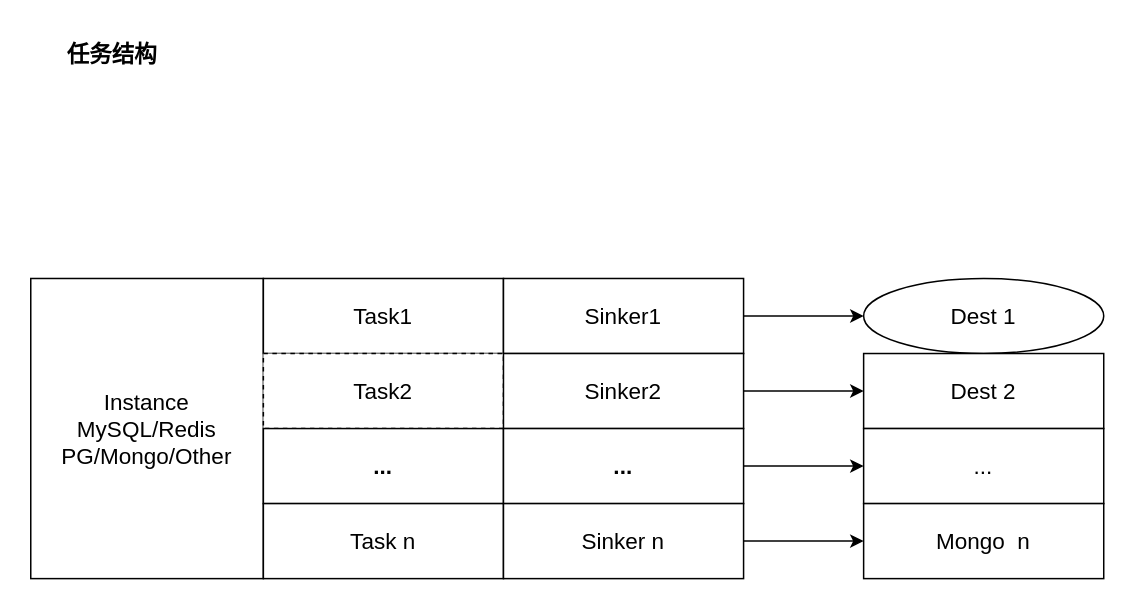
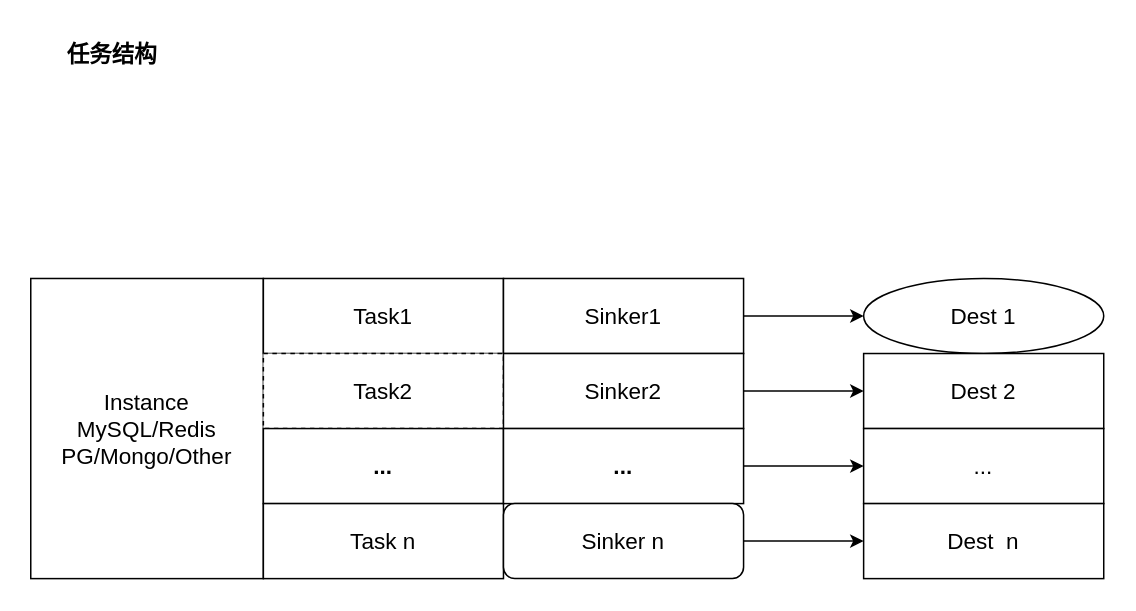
  <mxCell id="0" />
  <mxCell id="1" parent="0" />
  <mxCell id="2" value="Instance&lt;br&gt;MySQL/Redis&lt;br&gt;PG/Mongo/Other" style="rounded=0;whiteSpace=wrap;html=1;fontSize=15;" vertex="1" parent="1"><mxGeometry x="20" y="185" width="155" height="200" as="geometry" /></mxCell>
  <mxCell id="3" value="Task1" style="rounded=0;whiteSpace=wrap;html=1;fontSize=15;" vertex="1" parent="1"><mxGeometry x="175" y="185" width="160" height="50" as="geometry" /></mxCell>
  <mxCell id="4" value="Task2" style="rounded=0;whiteSpace=wrap;html=1;fontSize=15;dashed=1;" vertex="1" parent="1"><mxGeometry x="175" y="235" width="160" height="50" as="geometry" /></mxCell>
  <mxCell id="5" value="..." style="rounded=0;whiteSpace=wrap;html=1;fontStyle=1;fontSize=15;" vertex="1" parent="1"><mxGeometry x="175" y="285" width="160" height="50" as="geometry" /></mxCell>
  <mxCell id="6" value="Task n" style="rounded=0;whiteSpace=wrap;html=1;fontSize=15;" vertex="1" parent="1"><mxGeometry x="175" y="335" width="160" height="50" as="geometry" /></mxCell>
  <mxCell id="7" value="" style="edgeStyle=none;html=1;entryX=0;entryY=0.5;entryDx=0;entryDy=0;fontSize=15;" edge="1" parent="1" source="8" target="15"><mxGeometry relative="1" as="geometry" /></mxCell>
  <mxCell id="8" value="Sinker1" style="rounded=0;whiteSpace=wrap;html=1;fontSize=15;" vertex="1" parent="1"><mxGeometry x="335" y="185" width="160" height="50" as="geometry" /></mxCell>
  <mxCell id="9" value="" style="edgeStyle=none;html=1;entryX=0;entryY=0.5;entryDx=0;entryDy=0;fontSize=15;" edge="1" parent="1" source="10" target="16"><mxGeometry relative="1" as="geometry" /></mxCell>
  <mxCell id="10" value="Sinker2" style="rounded=0;whiteSpace=wrap;html=1;fontSize=15;" vertex="1" parent="1"><mxGeometry x="335" y="235" width="160" height="50" as="geometry" /></mxCell>
  <mxCell id="11" value="" style="edgeStyle=none;html=1;entryX=0;entryY=0.5;entryDx=0;entryDy=0;fontSize=15;" edge="1" parent="1" source="12" target="17"><mxGeometry relative="1" as="geometry" /></mxCell>
  <mxCell id="12" value="&lt;b style=&quot;font-size: 15px;&quot;&gt;...&lt;/b&gt;" style="rounded=0;whiteSpace=wrap;html=1;fontSize=15;" vertex="1" parent="1"><mxGeometry x="335" y="285" width="160" height="50" as="geometry" /></mxCell>
  <mxCell id="13" value="" style="edgeStyle=none;html=1;fontSize=15;" edge="1" parent="1" source="14" target="18"><mxGeometry relative="1" as="geometry" /></mxCell>
- <mxCell id="14" value="Sinker n" style="rounded=0;whiteSpace=wrap;html=1;fontSize=15;" vertex="1" parent="1"><mxGeometry x="335" y="335" width="160" height="50" as="geometry" /></mxCell>
+ <mxCell id="14" value="Sinker n" style="whiteSpace=wrap;html=1;fontSize=15;rounded=1;" vertex="1" parent="1"><mxGeometry x="335" y="335" width="160" height="50" as="geometry" /></mxCell>
  <mxCell id="15" value="Dest 1" style="ellipse;whiteSpace=wrap;html=1;fontSize=15;" vertex="1" parent="1"><mxGeometry x="575" y="185" width="160" height="50" as="geometry" /></mxCell>
  <mxCell id="16" value="Dest 2" style="rounded=0;whiteSpace=wrap;html=1;fontSize=15;" vertex="1" parent="1"><mxGeometry x="575" y="235" width="160" height="50" as="geometry" /></mxCell>
  <mxCell id="17" value="..." style="rounded=0;whiteSpace=wrap;html=1;fontSize=15;" vertex="1" parent="1"><mxGeometry x="575" y="285" width="160" height="50" as="geometry" /></mxCell>
- <mxCell id="18" value="Mongo&amp;nbsp; n" style="rounded=0;whiteSpace=wrap;html=1;fontSize=15;" vertex="1" parent="1"><mxGeometry x="575" y="335" width="160" height="50" as="geometry" /></mxCell>
+ <mxCell id="18" value="Dest&amp;nbsp; n" style="rounded=0;whiteSpace=wrap;html=1;fontSize=15;" vertex="1" parent="1"><mxGeometry x="575" y="335" width="160" height="50" as="geometry" /></mxCell>
  <mxCell id="19" value="&lt;b style=&quot;font-size: 15px;&quot;&gt;任务结构&lt;/b&gt;" style="text;html=1;align=center;verticalAlign=middle;resizable=0;points=[];autosize=1;strokeColor=none;fillColor=none;fontSize=15;" vertex="1" parent="1"><mxGeometry x="35" y="20" width="78" height="30" as="geometry" /></mxCell>
